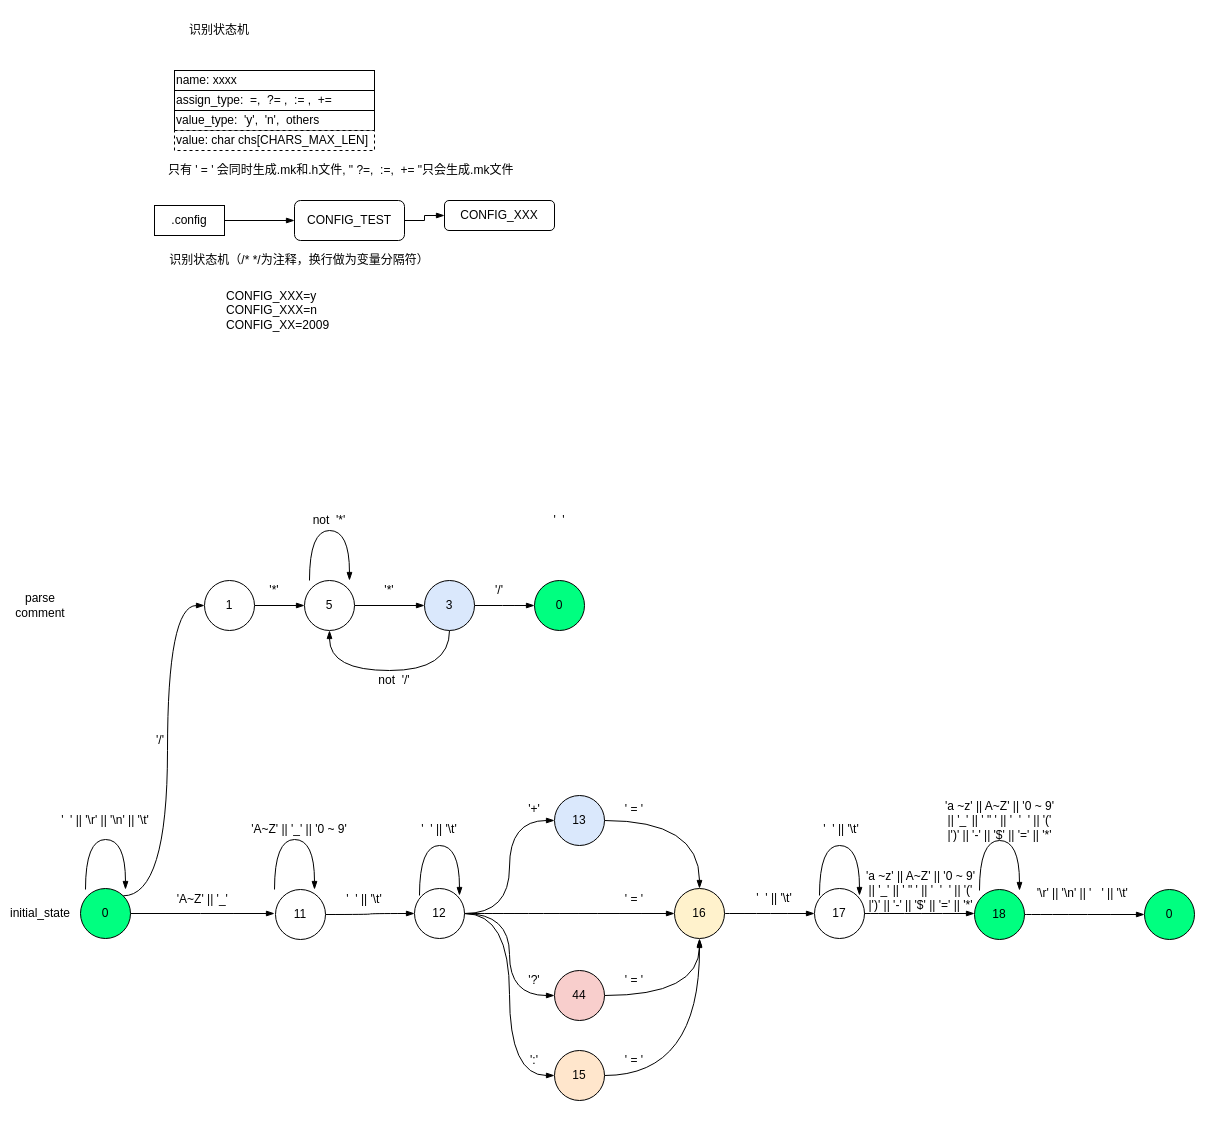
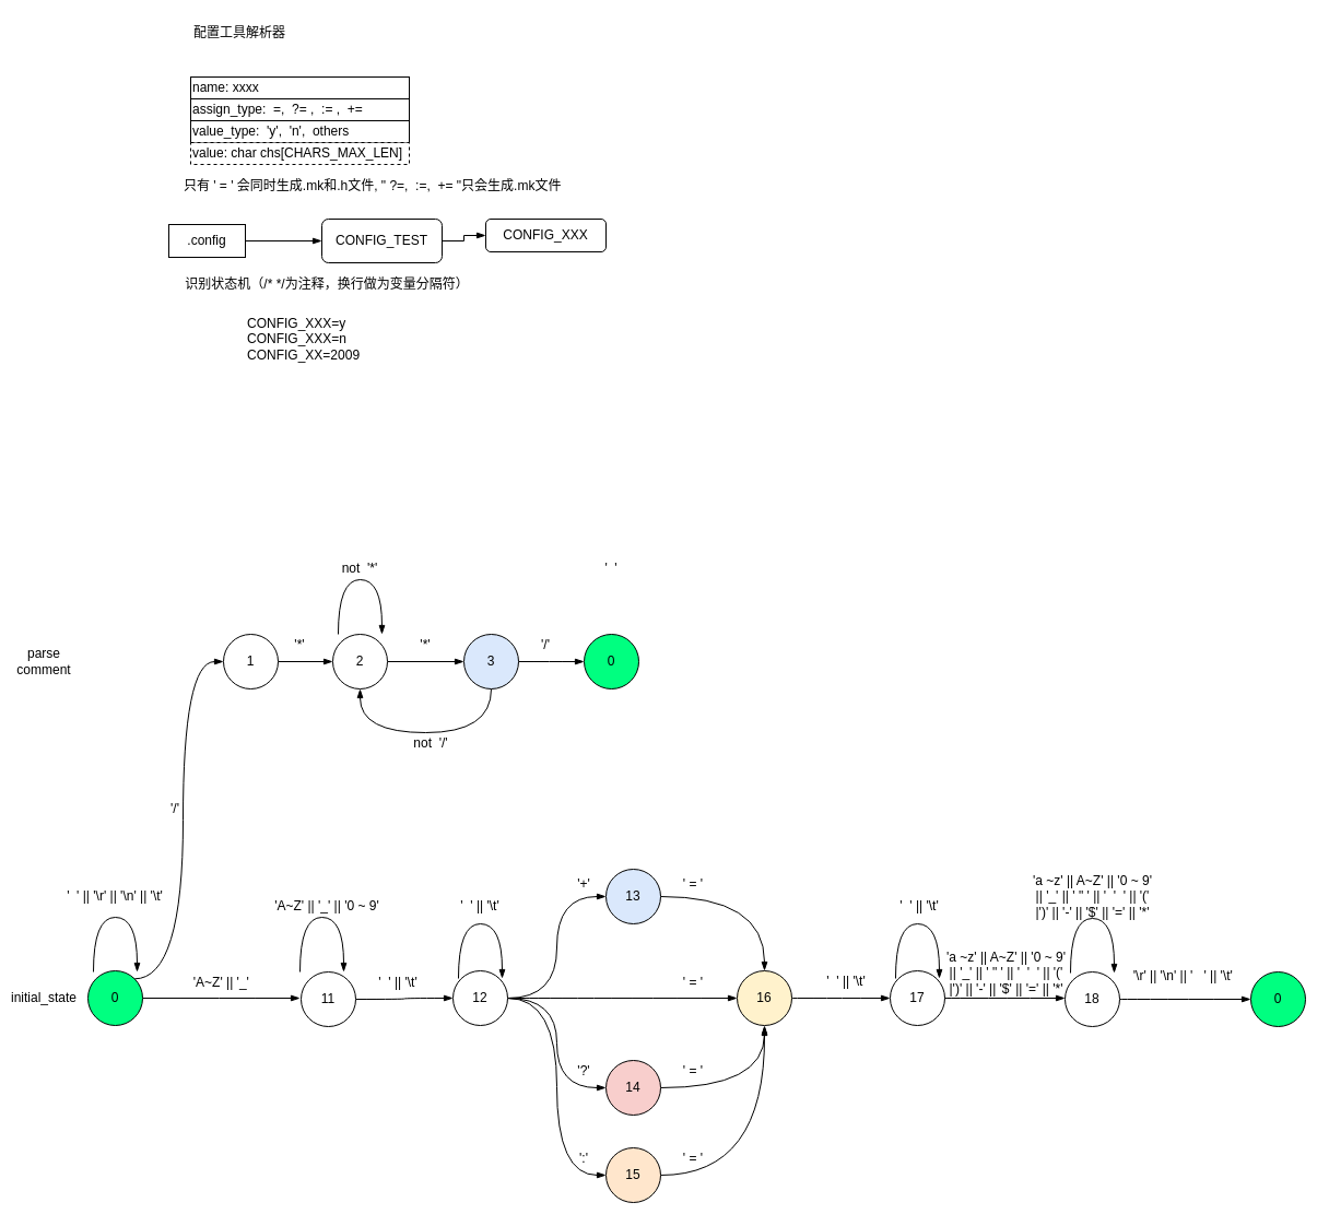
  <mxCell id="0" />
  <mxCell id="1" parent="0" />
  <mxCell id="2" style="edgeStyle=orthogonalEdgeStyle;rounded=0;orthogonalLoop=1;jettySize=auto;html=1;exitX=1;exitY=0.5;exitDx=0;exitDy=0;entryX=0;entryY=0.5;entryDx=0;entryDy=0;endArrow=blockThin;endFill=1;" parent="1" source="3" target="5" edge="1"><mxGeometry relative="1" as="geometry" /></mxCell>
  <mxCell id="3" value="1" style="ellipse;whiteSpace=wrap;html=1;aspect=fixed;" parent="1" vertex="1"><mxGeometry x="204" y="580" width="50" height="50" as="geometry" /></mxCell>
  <mxCell id="4" style="edgeStyle=orthogonalEdgeStyle;rounded=0;orthogonalLoop=1;jettySize=auto;html=1;exitX=1;exitY=0.5;exitDx=0;exitDy=0;entryX=0;entryY=0.5;entryDx=0;entryDy=0;endArrow=blockThin;endFill=1;" parent="1" source="5" target="8" edge="1"><mxGeometry relative="1" as="geometry" /></mxCell>
- <mxCell id="5" value="5" style="ellipse;whiteSpace=wrap;html=1;aspect=fixed;" parent="1" vertex="1"><mxGeometry x="304" y="580" width="50" height="50" as="geometry" /></mxCell>
+ <mxCell id="5" value="2" style="ellipse;whiteSpace=wrap;html=1;aspect=fixed;" parent="1" vertex="1"><mxGeometry x="304" y="580" width="50" height="50" as="geometry" /></mxCell>
  <mxCell id="6" style="edgeStyle=orthogonalEdgeStyle;curved=1;rounded=0;orthogonalLoop=1;jettySize=auto;html=1;exitX=0.5;exitY=1;exitDx=0;exitDy=0;entryX=0.5;entryY=1;entryDx=0;entryDy=0;endArrow=blockThin;endFill=1;" parent="1" source="8" target="5" edge="1"><mxGeometry relative="1" as="geometry"><Array as="points"><mxPoint x="449" y="670" /><mxPoint x="329" y="670" /></Array></mxGeometry></mxCell>
  <mxCell id="7" style="edgeStyle=orthogonalEdgeStyle;curved=1;rounded=0;orthogonalLoop=1;jettySize=auto;html=1;exitX=1;exitY=0.5;exitDx=0;exitDy=0;endArrow=blockThin;endFill=1;" parent="1" source="8" edge="1"><mxGeometry relative="1" as="geometry"><mxPoint x="534" y="605.034" as="targetPoint" /></mxGeometry></mxCell>
  <mxCell id="8" value="3" style="ellipse;whiteSpace=wrap;html=1;aspect=fixed;fillColor=#dae8fc;" parent="1" vertex="1"><mxGeometry x="424" y="580" width="50" height="50" as="geometry" /></mxCell>
  <mxCell id="9" style="edgeStyle=orthogonalEdgeStyle;rounded=0;orthogonalLoop=1;jettySize=auto;html=1;exitX=1;exitY=0.5;exitDx=0;exitDy=0;entryX=0;entryY=0.5;entryDx=0;entryDy=0;endArrow=blockThin;endFill=1;" parent="1" source="10" target="12" edge="1"><mxGeometry relative="1" as="geometry" /></mxCell>
  <mxCell id="10" value=".config" style="rounded=0;whiteSpace=wrap;html=1;" parent="1" vertex="1"><mxGeometry x="154" y="205" width="70" height="30" as="geometry" /></mxCell>
  <mxCell id="11" style="edgeStyle=orthogonalEdgeStyle;rounded=0;orthogonalLoop=1;jettySize=auto;html=1;exitX=1;exitY=0.5;exitDx=0;exitDy=0;entryX=0;entryY=0.5;entryDx=0;entryDy=0;endArrow=blockThin;endFill=1;" parent="1" source="12" target="13" edge="1"><mxGeometry relative="1" as="geometry" /></mxCell>
  <mxCell id="12" value="CONFIG_TEST" style="rounded=1;whiteSpace=wrap;html=1;" parent="1" vertex="1"><mxGeometry x="294" y="200" width="110" height="40" as="geometry" /></mxCell>
  <mxCell id="13" value="CONFIG_XXX" style="rounded=1;whiteSpace=wrap;html=1;" parent="1" vertex="1"><mxGeometry x="444" y="200" width="110" height="30" as="geometry" /></mxCell>
  <mxCell id="14" value="CONFIG_XXX=y&lt;br&gt;CONFIG_XXX=n&lt;br&gt;CONFIG_XX=2009" style="text;html=1;strokeColor=none;fillColor=none;align=left;verticalAlign=middle;whiteSpace=wrap;rounded=0;" parent="1" vertex="1"><mxGeometry x="224" y="280" width="120" height="60" as="geometry" /></mxCell>
  <mxCell id="15" value="value_type:&amp;nbsp; 'y',&amp;nbsp; 'n',&amp;nbsp; others" style="rounded=0;whiteSpace=wrap;html=1;align=left;" parent="1" vertex="1"><mxGeometry x="174" y="110" width="200" height="20" as="geometry" /></mxCell>
  <mxCell id="16" value="name: xxxx" style="rounded=0;whiteSpace=wrap;html=1;align=left;" parent="1" vertex="1"><mxGeometry x="174" y="70" width="200" height="20" as="geometry" /></mxCell>
  <mxCell id="17" value="value: char chs[CHARS_MAX_LEN]" style="rounded=0;whiteSpace=wrap;html=1;align=left;dashed=1;" parent="1" vertex="1"><mxGeometry x="174" y="130" width="200" height="20" as="geometry" /></mxCell>
  <mxCell id="18" value="assign_type:&amp;nbsp; =,&amp;nbsp; ?= ,&amp;nbsp; := ,&amp;nbsp; +=" style="rounded=0;whiteSpace=wrap;html=1;align=left;" parent="1" vertex="1"><mxGeometry x="174" y="90" width="200" height="20" as="geometry" /></mxCell>
  <mxCell id="19" value="只有 ' = ' 会同时生成.mk和.h文件, &quot; ?=,&amp;nbsp; :=,&amp;nbsp; += &quot;只会生成.mk文件&amp;nbsp;&amp;nbsp;" style="text;html=1;strokeColor=none;fillColor=none;align=center;verticalAlign=middle;whiteSpace=wrap;rounded=0;" parent="1" vertex="1"><mxGeometry x="164" y="160" width="360" height="20" as="geometry" /></mxCell>
  <mxCell id="20" value="识别状态机（/* */为注释，换行做为变量分隔符）" style="text;html=1;strokeColor=none;fillColor=none;align=center;verticalAlign=middle;whiteSpace=wrap;rounded=0;" parent="1" vertex="1"><mxGeometry x="164" y="250" width="270" height="20" as="geometry" /></mxCell>
- <mxCell id="21" value="识别状态机" style="text;html=1;strokeColor=none;fillColor=none;align=center;verticalAlign=middle;whiteSpace=wrap;rounded=0;" parent="1" vertex="1"><mxGeometry x="174" y="20" width="90" height="20" as="geometry" /></mxCell>
+ <mxCell id="21" value="配置工具解析器" style="text;html=1;strokeColor=none;fillColor=none;align=center;verticalAlign=middle;whiteSpace=wrap;rounded=0;" parent="1" vertex="1"><mxGeometry x="174" y="20" width="90" height="20" as="geometry" /></mxCell>
  <mxCell id="22" style="edgeStyle=orthogonalEdgeStyle;curved=1;rounded=0;orthogonalLoop=1;jettySize=auto;html=1;exitX=1;exitY=0.5;exitDx=0;exitDy=0;endArrow=blockThin;endFill=1;" parent="1" source="24" edge="1"><mxGeometry relative="1" as="geometry"><mxPoint x="274" y="913" as="targetPoint" /></mxGeometry></mxCell>
  <mxCell id="23" style="edgeStyle=orthogonalEdgeStyle;curved=1;rounded=0;orthogonalLoop=1;jettySize=auto;html=1;exitX=1;exitY=0;exitDx=0;exitDy=0;entryX=0;entryY=0.5;entryDx=0;entryDy=0;endArrow=blockThin;endFill=1;" parent="1" source="24" target="3" edge="1"><mxGeometry relative="1" as="geometry" /></mxCell>
  <mxCell id="24" value="0" style="ellipse;whiteSpace=wrap;html=1;aspect=fixed;fillColor=#00FF80;" parent="1" vertex="1"><mxGeometry x="80" y="888" width="50" height="50" as="geometry" /></mxCell>
  <mxCell id="25" value="initial_state" style="text;html=1;strokeColor=none;fillColor=none;align=center;verticalAlign=middle;whiteSpace=wrap;rounded=0;" parent="1" vertex="1"><mxGeometry x="20" y="903" width="40" height="20" as="geometry" /></mxCell>
  <mxCell id="26" value="not&amp;nbsp; '*'" style="text;html=1;strokeColor=none;fillColor=none;align=center;verticalAlign=middle;whiteSpace=wrap;rounded=0;" parent="1" vertex="1"><mxGeometry x="309" y="510" width="40" height="20" as="geometry" /></mxCell>
  <mxCell id="27" value="" style="endArrow=blockThin;html=1;edgeStyle=orthogonalEdgeStyle;curved=1;endFill=1;" parent="1" edge="1"><mxGeometry width="50" height="50" relative="1" as="geometry"><mxPoint x="308.98" y="580" as="sourcePoint" /><mxPoint x="348.98" y="580" as="targetPoint" /><Array as="points"><mxPoint x="309" y="530" /><mxPoint x="349" y="530" /></Array></mxGeometry></mxCell>
  <mxCell id="28" value="'*'" style="text;html=1;strokeColor=none;fillColor=none;align=center;verticalAlign=middle;whiteSpace=wrap;rounded=0;" parent="1" vertex="1"><mxGeometry x="254" y="580" width="40" height="20" as="geometry" /></mxCell>
  <mxCell id="29" value="'*'" style="text;html=1;strokeColor=none;fillColor=none;align=center;verticalAlign=middle;whiteSpace=wrap;rounded=0;" parent="1" vertex="1"><mxGeometry x="374" y="580" width="30" height="20" as="geometry" /></mxCell>
  <mxCell id="30" value="not&amp;nbsp; '/'" style="text;html=1;strokeColor=none;fillColor=none;align=center;verticalAlign=middle;whiteSpace=wrap;rounded=0;" parent="1" vertex="1"><mxGeometry x="374" y="670" width="40" height="20" as="geometry" /></mxCell>
  <mxCell id="31" value="'/'" style="text;html=1;strokeColor=none;fillColor=none;align=center;verticalAlign=middle;whiteSpace=wrap;rounded=0;" parent="1" vertex="1"><mxGeometry x="484" y="580" width="30" height="20" as="geometry" /></mxCell>
  <mxCell id="32" value="parse comment" style="text;html=1;strokeColor=none;fillColor=none;align=center;verticalAlign=middle;whiteSpace=wrap;rounded=0;" parent="1" vertex="1"><mxGeometry x="20" y="595" width="40" height="20" as="geometry" /></mxCell>
  <mxCell id="33" style="edgeStyle=orthogonalEdgeStyle;curved=1;rounded=0;orthogonalLoop=1;jettySize=auto;html=1;exitX=1;exitY=0.5;exitDx=0;exitDy=0;entryX=0;entryY=0.5;entryDx=0;entryDy=0;endArrow=blockThin;endFill=1;" parent="1" source="34" target="52" edge="1"><mxGeometry relative="1" as="geometry" /></mxCell>
  <mxCell id="34" value="11" style="ellipse;whiteSpace=wrap;html=1;aspect=fixed;" parent="1" vertex="1"><mxGeometry x="275" y="889" width="50" height="50" as="geometry" /></mxCell>
  <mxCell id="35" value="'A~Z' || '_'&amp;nbsp;" style="text;html=1;strokeColor=none;fillColor=none;align=center;verticalAlign=middle;whiteSpace=wrap;rounded=0;" parent="1" vertex="1"><mxGeometry x="164" y="889" width="80" height="20" as="geometry" /></mxCell>
  <mxCell id="36" value="" style="endArrow=blockThin;html=1;edgeStyle=orthogonalEdgeStyle;curved=1;endFill=1;" parent="1" edge="1"><mxGeometry width="50" height="50" relative="1" as="geometry"><mxPoint x="274" y="889" as="sourcePoint" /><mxPoint x="314" y="889" as="targetPoint" /><Array as="points"><mxPoint x="274.02" y="839" /><mxPoint x="314.02" y="839" /></Array></mxGeometry></mxCell>
  <mxCell id="37" value="'A~Z' || '_' || '0 ~ 9'" style="text;html=1;strokeColor=none;fillColor=none;align=center;verticalAlign=middle;whiteSpace=wrap;rounded=0;" parent="1" vertex="1"><mxGeometry x="244" y="819" width="110" height="20" as="geometry" /></mxCell>
  <mxCell id="38" style="edgeStyle=orthogonalEdgeStyle;curved=1;rounded=0;orthogonalLoop=1;jettySize=auto;html=1;exitX=1;exitY=0.5;exitDx=0;exitDy=0;endArrow=blockThin;endFill=1;" parent="1" source="39" target="68" edge="1"><mxGeometry relative="1" as="geometry" /></mxCell>
  <mxCell id="39" value="16" style="ellipse;whiteSpace=wrap;html=1;aspect=fixed;fillColor=#fff2cc;" parent="1" vertex="1"><mxGeometry x="674" y="888" width="50" height="50" as="geometry" /></mxCell>
  <mxCell id="40" value="" style="endArrow=blockThin;html=1;edgeStyle=orthogonalEdgeStyle;curved=1;endFill=1;" parent="1" edge="1"><mxGeometry width="50" height="50" relative="1" as="geometry"><mxPoint x="84.99" y="889" as="sourcePoint" /><mxPoint x="124.99" y="889" as="targetPoint" /><Array as="points"><mxPoint x="85.01" y="839" /><mxPoint x="125.01" y="839" /></Array></mxGeometry></mxCell>
  <mxCell id="41" value="'&amp;nbsp; ' || '\r' || '\n' || '\t'" style="text;html=1;strokeColor=none;fillColor=none;align=center;verticalAlign=middle;whiteSpace=wrap;rounded=0;" parent="1" vertex="1"><mxGeometry x="57" y="810" width="96" height="20" as="geometry" /></mxCell>
  <mxCell id="42" value="'/'" style="text;html=1;strokeColor=none;fillColor=none;align=center;verticalAlign=middle;whiteSpace=wrap;rounded=0;" parent="1" vertex="1"><mxGeometry x="140" y="730" width="40" height="20" as="geometry" /></mxCell>
  <mxCell id="43" value="0" style="ellipse;whiteSpace=wrap;html=1;aspect=fixed;fillColor=#00FF80;" parent="1" vertex="1"><mxGeometry x="534.01" y="580" width="50" height="50" as="geometry" /></mxCell>
  <mxCell id="44" style="edgeStyle=orthogonalEdgeStyle;curved=1;rounded=0;orthogonalLoop=1;jettySize=auto;html=1;exitX=1;exitY=0.5;exitDx=0;exitDy=0;endArrow=blockThin;endFill=1;entryX=0;entryY=0.5;entryDx=0;entryDy=0;" parent="1" source="45" target="47" edge="1"><mxGeometry relative="1" as="geometry"><mxPoint x="1104" y="914" as="targetPoint" /></mxGeometry></mxCell>
- <mxCell id="45" value="18" style="ellipse;whiteSpace=wrap;html=1;aspect=fixed;fillColor=#00ff80;" parent="1" vertex="1"><mxGeometry x="974" y="889" width="50" height="50" as="geometry" /></mxCell>
+ <mxCell id="45" value="18" style="ellipse;whiteSpace=wrap;html=1;aspect=fixed;" parent="1" vertex="1"><mxGeometry x="974" y="889" width="50" height="50" as="geometry" /></mxCell>
  <mxCell id="46" value="'\r' || '\n' || '&amp;nbsp; &amp;nbsp;' || '\t'&amp;nbsp;" style="text;html=1;strokeColor=none;fillColor=none;align=center;verticalAlign=middle;whiteSpace=wrap;rounded=0;" parent="1" vertex="1"><mxGeometry x="1034" y="883" width="100" height="20" as="geometry" /></mxCell>
  <mxCell id="47" value="0" style="ellipse;whiteSpace=wrap;html=1;aspect=fixed;fillColor=#00FF80;" parent="1" vertex="1"><mxGeometry x="1144" y="889" width="50" height="50" as="geometry" /></mxCell>
  <mxCell id="48" style="edgeStyle=orthogonalEdgeStyle;curved=1;rounded=0;orthogonalLoop=1;jettySize=auto;html=1;exitX=1;exitY=0.5;exitDx=0;exitDy=0;entryX=0;entryY=0.5;entryDx=0;entryDy=0;endArrow=blockThin;endFill=1;" parent="1" source="52" target="39" edge="1"><mxGeometry relative="1" as="geometry" /></mxCell>
  <mxCell id="49" style="edgeStyle=orthogonalEdgeStyle;curved=1;rounded=0;orthogonalLoop=1;jettySize=auto;html=1;exitX=1;exitY=0.5;exitDx=0;exitDy=0;entryX=0;entryY=0.5;entryDx=0;entryDy=0;endArrow=blockThin;endFill=1;" parent="1" source="52" target="61" edge="1"><mxGeometry relative="1" as="geometry" /></mxCell>
  <mxCell id="50" style="edgeStyle=orthogonalEdgeStyle;curved=1;rounded=0;orthogonalLoop=1;jettySize=auto;html=1;exitX=1;exitY=0.5;exitDx=0;exitDy=0;entryX=0;entryY=0.5;entryDx=0;entryDy=0;endArrow=blockThin;endFill=1;" parent="1" source="52" target="57" edge="1"><mxGeometry relative="1" as="geometry" /></mxCell>
  <mxCell id="51" style="edgeStyle=orthogonalEdgeStyle;curved=1;rounded=0;orthogonalLoop=1;jettySize=auto;html=1;exitX=1;exitY=0.5;exitDx=0;exitDy=0;entryX=0;entryY=0.5;entryDx=0;entryDy=0;endArrow=blockThin;endFill=1;" parent="1" source="52" target="59" edge="1"><mxGeometry relative="1" as="geometry" /></mxCell>
  <mxCell id="52" value="12" style="ellipse;whiteSpace=wrap;html=1;aspect=fixed;" parent="1" vertex="1"><mxGeometry x="414" y="888" width="50" height="50" as="geometry" /></mxCell>
  <mxCell id="53" value="" style="endArrow=blockThin;html=1;edgeStyle=orthogonalEdgeStyle;curved=1;endFill=1;" parent="1" edge="1"><mxGeometry width="50" height="50" relative="1" as="geometry"><mxPoint x="418.98" y="895" as="sourcePoint" /><mxPoint x="458.98" y="895" as="targetPoint" /><Array as="points"><mxPoint x="419" y="845" /><mxPoint x="459" y="845" /></Array></mxGeometry></mxCell>
  <mxCell id="54" value="'&amp;nbsp; ' || '\t'" style="text;html=1;strokeColor=none;fillColor=none;align=center;verticalAlign=middle;whiteSpace=wrap;rounded=0;" parent="1" vertex="1"><mxGeometry x="344" y="889" width="40" height="20" as="geometry" /></mxCell>
  <mxCell id="55" value="' = '" style="text;html=1;strokeColor=none;fillColor=none;align=center;verticalAlign=middle;whiteSpace=wrap;rounded=0;" parent="1" vertex="1"><mxGeometry x="614" y="889" width="40" height="20" as="geometry" /></mxCell>
  <mxCell id="56" style="edgeStyle=orthogonalEdgeStyle;curved=1;rounded=0;orthogonalLoop=1;jettySize=auto;html=1;exitX=1;exitY=0.5;exitDx=0;exitDy=0;endArrow=blockThin;endFill=1;" parent="1" source="57" target="39" edge="1"><mxGeometry relative="1" as="geometry" /></mxCell>
- <mxCell id="57" value="44" style="ellipse;whiteSpace=wrap;html=1;aspect=fixed;fillColor=#f8cecc;" parent="1" vertex="1"><mxGeometry x="554" y="970" width="50" height="50" as="geometry" /></mxCell>
+ <mxCell id="57" value="14" style="ellipse;whiteSpace=wrap;html=1;aspect=fixed;fillColor=#f8cecc;" parent="1" vertex="1"><mxGeometry x="554" y="970" width="50" height="50" as="geometry" /></mxCell>
  <mxCell id="58" style="edgeStyle=orthogonalEdgeStyle;curved=1;rounded=0;orthogonalLoop=1;jettySize=auto;html=1;exitX=1;exitY=0.5;exitDx=0;exitDy=0;endArrow=blockThin;endFill=1;" parent="1" source="59" edge="1"><mxGeometry relative="1" as="geometry"><mxPoint x="699" y="939" as="targetPoint" /><mxPoint x="599" y="1074" as="sourcePoint" /></mxGeometry></mxCell>
  <mxCell id="59" value="15" style="ellipse;whiteSpace=wrap;html=1;aspect=fixed;fillColor=#ffe6cc;" parent="1" vertex="1"><mxGeometry x="554" y="1050" width="50" height="50" as="geometry" /></mxCell>
  <mxCell id="60" style="edgeStyle=orthogonalEdgeStyle;curved=1;rounded=0;orthogonalLoop=1;jettySize=auto;html=1;exitX=1;exitY=0.5;exitDx=0;exitDy=0;endArrow=blockThin;endFill=1;" parent="1" source="61" target="39" edge="1"><mxGeometry relative="1" as="geometry" /></mxCell>
  <mxCell id="61" value="13" style="ellipse;whiteSpace=wrap;html=1;aspect=fixed;fillColor=#dae8fc;" parent="1" vertex="1"><mxGeometry x="554" y="795" width="50" height="50" as="geometry" /></mxCell>
  <mxCell id="62" value="'+'" style="text;html=1;strokeColor=none;fillColor=none;align=center;verticalAlign=middle;whiteSpace=wrap;rounded=0;" parent="1" vertex="1"><mxGeometry x="514" y="799" width="40" height="20" as="geometry" /></mxCell>
  <mxCell id="63" value="'?'" style="text;html=1;strokeColor=none;fillColor=none;align=center;verticalAlign=middle;whiteSpace=wrap;rounded=0;" parent="1" vertex="1"><mxGeometry x="514" y="970" width="40" height="20" as="geometry" /></mxCell>
  <mxCell id="64" value="':'" style="text;html=1;strokeColor=none;fillColor=none;align=center;verticalAlign=middle;whiteSpace=wrap;rounded=0;" parent="1" vertex="1"><mxGeometry x="514" y="1050" width="40" height="20" as="geometry" /></mxCell>
  <mxCell id="65" value="' = '" style="text;html=1;strokeColor=none;fillColor=none;align=center;verticalAlign=middle;whiteSpace=wrap;rounded=0;" parent="1" vertex="1"><mxGeometry x="614" y="970" width="40" height="20" as="geometry" /></mxCell>
  <mxCell id="66" value="' = '" style="text;html=1;strokeColor=none;fillColor=none;align=center;verticalAlign=middle;whiteSpace=wrap;rounded=0;" parent="1" vertex="1"><mxGeometry x="614" y="1050" width="40" height="20" as="geometry" /></mxCell>
  <mxCell id="67" value="' = '" style="text;html=1;strokeColor=none;fillColor=none;align=center;verticalAlign=middle;whiteSpace=wrap;rounded=0;" parent="1" vertex="1"><mxGeometry x="614" y="799" width="40" height="20" as="geometry" /></mxCell>
  <mxCell id="68" value="17" style="ellipse;whiteSpace=wrap;html=1;aspect=fixed;" parent="1" vertex="1"><mxGeometry x="814" y="888" width="50" height="50" as="geometry" /></mxCell>
  <mxCell id="69" value="" style="endArrow=blockThin;html=1;edgeStyle=orthogonalEdgeStyle;curved=1;endFill=1;" parent="1" edge="1"><mxGeometry width="50" height="50" relative="1" as="geometry"><mxPoint x="818.98" y="895" as="sourcePoint" /><mxPoint x="858.98" y="895" as="targetPoint" /><Array as="points"><mxPoint x="819" y="845" /><mxPoint x="859" y="845" /></Array></mxGeometry></mxCell>
  <mxCell id="70" style="edgeStyle=orthogonalEdgeStyle;curved=1;rounded=0;orthogonalLoop=1;jettySize=auto;html=1;exitX=1;exitY=0.5;exitDx=0;exitDy=0;entryX=0;entryY=0.5;entryDx=0;entryDy=0;endArrow=blockThin;endFill=1;" parent="1" edge="1"><mxGeometry relative="1" as="geometry"><mxPoint x="864" y="913" as="sourcePoint" /><mxPoint x="974" y="913" as="targetPoint" /></mxGeometry></mxCell>
  <mxCell id="71" value="" style="endArrow=blockThin;html=1;edgeStyle=orthogonalEdgeStyle;curved=1;endFill=1;" parent="1" edge="1"><mxGeometry width="50" height="50" relative="1" as="geometry"><mxPoint x="978.99" y="890" as="sourcePoint" /><mxPoint x="1018.99" y="890" as="targetPoint" /><Array as="points"><mxPoint x="979.01" y="840" /><mxPoint x="1019.01" y="840" /></Array></mxGeometry></mxCell>
  <mxCell id="72" value="'&amp;nbsp; '" style="text;html=1;strokeColor=none;fillColor=none;align=center;verticalAlign=middle;whiteSpace=wrap;rounded=0;" parent="1" vertex="1"><mxGeometry x="539.01" y="510" width="40" height="20" as="geometry" /></mxCell>
  <mxCell id="73" value="'&amp;nbsp; ' || '\t'" style="text;html=1;strokeColor=none;fillColor=none;align=center;verticalAlign=middle;whiteSpace=wrap;rounded=0;" parent="1" vertex="1"><mxGeometry x="419" y="819" width="40" height="20" as="geometry" /></mxCell>
  <mxCell id="74" value="'&amp;nbsp; ' || '\t'" style="text;html=1;strokeColor=none;fillColor=none;align=center;verticalAlign=middle;whiteSpace=wrap;rounded=0;" parent="1" vertex="1"><mxGeometry x="754" y="888" width="40" height="20" as="geometry" /></mxCell>
  <mxCell id="75" value="'&amp;nbsp; ' || '\t'" style="text;html=1;strokeColor=none;fillColor=none;align=center;verticalAlign=middle;whiteSpace=wrap;rounded=0;" parent="1" vertex="1"><mxGeometry x="821" y="819" width="40" height="20" as="geometry" /></mxCell>
  <mxCell id="76" value="'a ~z' || A~Z' || '0 ~ 9' || '_' || ' &quot; ' || '&amp;nbsp; '&amp;nbsp; ' || '(' |')' || '-' || '$' || '=' || '*'" style="text;html=1;strokeColor=none;fillColor=none;align=center;verticalAlign=middle;whiteSpace=wrap;rounded=0;" vertex="1" parent="1"><mxGeometry x="864" y="880" width="113" height="20" as="geometry" /></mxCell>
  <mxCell id="77" value="'a ~z' || A~Z' || '0 ~ 9' || '_' || ' &quot; ' || '&amp;nbsp; '&amp;nbsp; ' || '(' |')' || '-' || '$' || '=' || '*'" style="text;html=1;strokeColor=none;fillColor=none;align=center;verticalAlign=middle;whiteSpace=wrap;rounded=0;" vertex="1" parent="1"><mxGeometry x="942.5" y="810" width="113" height="20" as="geometry" /></mxCell>
